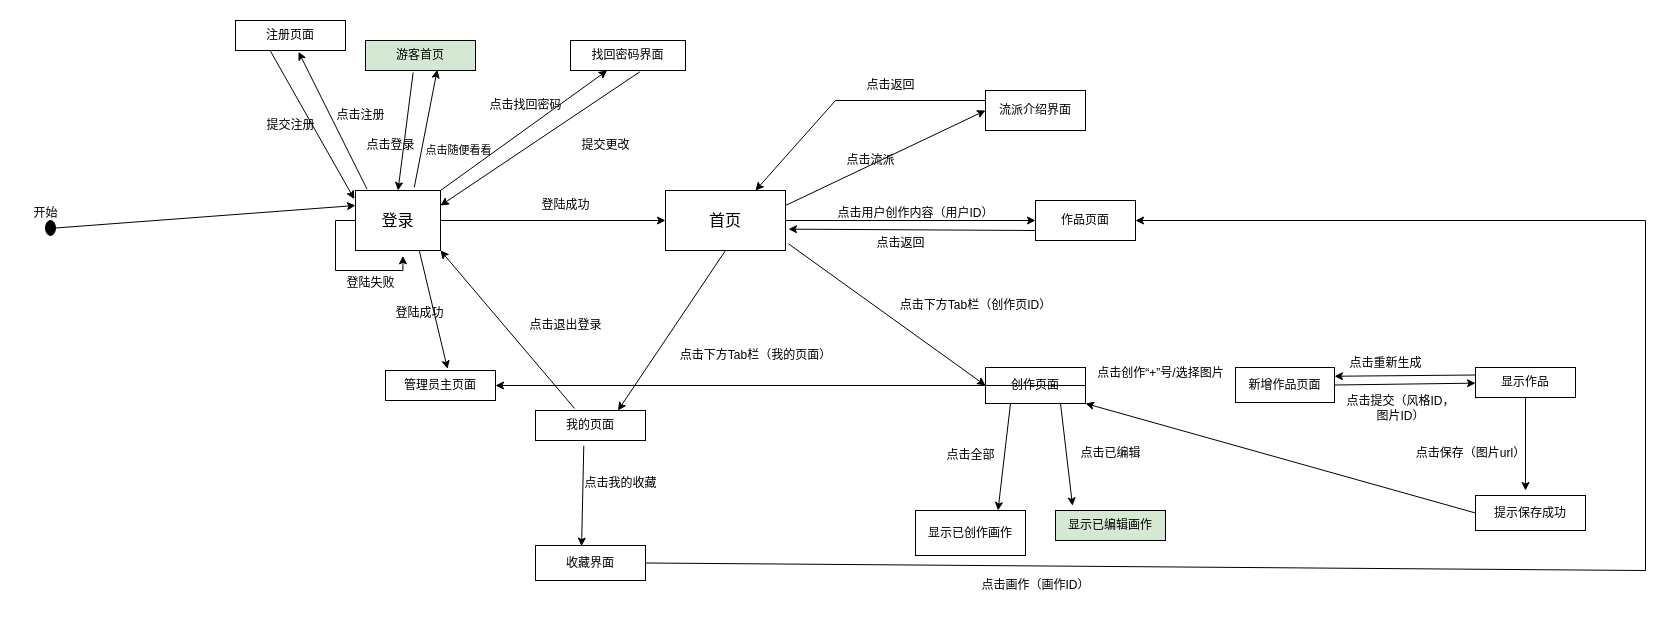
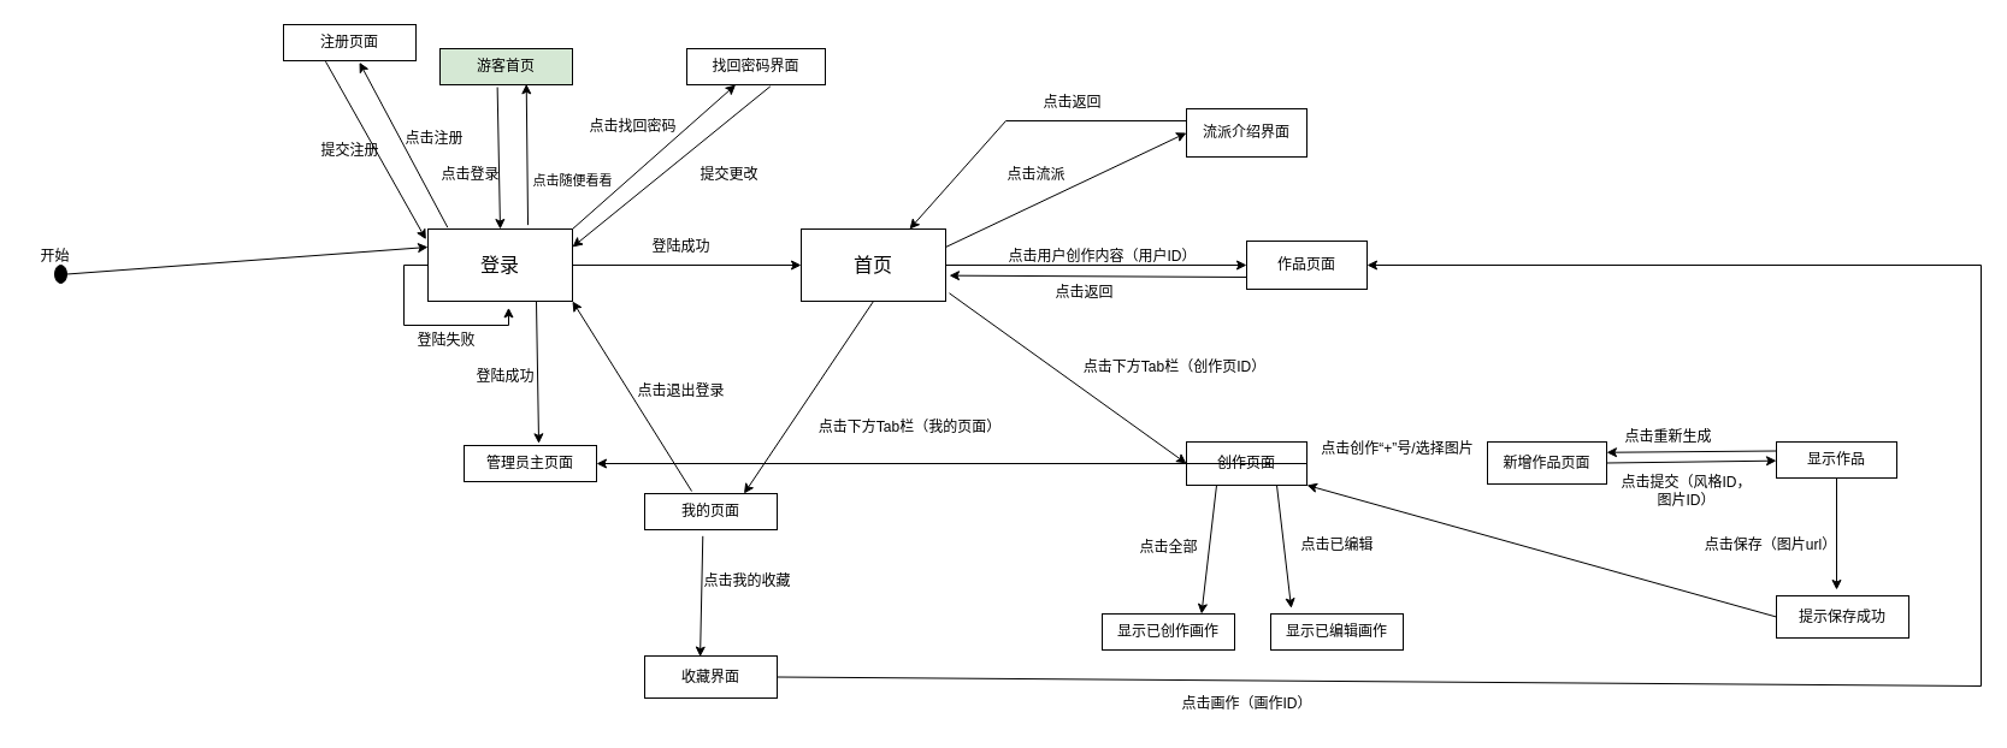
  <mxCell id="0" />
  <mxCell id="1" parent="0" />
- <mxCell id="2" value="&lt;font style=&quot;font-size: 16px;&quot;&gt;登录&lt;/font&gt;" style="rounded=0;whiteSpace=wrap;html=1;" vertex="1" parent="1"><mxGeometry x="355" y="190" width="85" height="60" as="geometry" /></mxCell>
+ <mxCell id="2" value="&lt;font style=&quot;font-size: 16px;&quot;&gt;登录&lt;/font&gt;" style="rounded=0;whiteSpace=wrap;html=1;" vertex="1" parent="1"><mxGeometry x="355" y="190" width="120" height="60" as="geometry" /></mxCell>
  <mxCell id="3" style="edgeStyle=orthogonalEdgeStyle;rounded=0;orthogonalLoop=1;jettySize=auto;html=1;exitX=0;exitY=0.5;exitDx=0;exitDy=0;entryX=0.558;entryY=1.089;entryDx=0;entryDy=0;entryPerimeter=0;" edge="1" parent="1" source="2" target="2"><mxGeometry relative="1" as="geometry" /></mxCell>
  <mxCell id="4" value="登陆失败" style="text;html=1;align=center;verticalAlign=middle;resizable=0;points=[];autosize=1;strokeColor=none;fillColor=none;" vertex="1" parent="1"><mxGeometry x="335" y="268" width="70" height="30" as="geometry" /></mxCell>
  <mxCell id="5" value="" style="ellipse;fillColor=strokeColor;html=1;" vertex="1" parent="1"><mxGeometry x="45" y="220" width="10" height="15" as="geometry" /></mxCell>
  <mxCell id="6" value="" style="endArrow=classic;html=1;rounded=0;exitX=1;exitY=0.5;exitDx=0;exitDy=0;entryX=0;entryY=0.25;entryDx=0;entryDy=0;" edge="1" parent="1" source="5" target="2"><mxGeometry width="50" height="50" relative="1" as="geometry"><mxPoint x="395" y="240" as="sourcePoint" /><mxPoint x="445" y="190" as="targetPoint" /></mxGeometry></mxCell>
  <mxCell id="7" value="开始" style="text;html=1;align=center;verticalAlign=middle;resizable=0;points=[];autosize=1;strokeColor=none;fillColor=none;" vertex="1" parent="1"><mxGeometry x="20" y="198" width="50" height="30" as="geometry" /></mxCell>
  <mxCell id="8" value="" style="endArrow=classic;html=1;rounded=0;exitX=0.75;exitY=1;exitDx=0;exitDy=0;entryX=0.564;entryY=-0.056;entryDx=0;entryDy=0;entryPerimeter=0;" edge="1" parent="1" source="2" target="9"><mxGeometry width="50" height="50" relative="1" as="geometry"><mxPoint x="575" y="240" as="sourcePoint" /><mxPoint x="445" y="360" as="targetPoint" /></mxGeometry></mxCell>
  <mxCell id="9" value="管理员主页面" style="rounded=0;whiteSpace=wrap;html=1;" vertex="1" parent="1"><mxGeometry x="385" y="370" width="110" height="30" as="geometry" /></mxCell>
  <mxCell id="10" value="登陆成功" style="text;html=1;align=center;verticalAlign=middle;resizable=0;points=[];autosize=1;strokeColor=none;fillColor=none;" vertex="1" parent="1"><mxGeometry x="384" y="298" width="70" height="30" as="geometry" /></mxCell>
  <mxCell id="11" value="" style="endArrow=classic;html=1;rounded=0;entryX=0.5;entryY=0;entryDx=0;entryDy=0;exitX=0.433;exitY=1.067;exitDx=0;exitDy=0;exitPerimeter=0;" edge="1" parent="1" source="12" target="2"><mxGeometry width="50" height="50" relative="1" as="geometry"><mxPoint x="415" y="80" as="sourcePoint" /><mxPoint x="435" y="50" as="targetPoint" /></mxGeometry></mxCell>
  <mxCell id="12" value="游客首页" style="rounded=0;whiteSpace=wrap;html=1;fillColor=#d5e8d4;" vertex="1" parent="1"><mxGeometry x="365" y="40" width="110" height="30" as="geometry" /></mxCell>
  <mxCell id="13" value="" style="endArrow=classic;html=1;rounded=0;entryX=0.652;entryY=0.978;entryDx=0;entryDy=0;entryPerimeter=0;exitX=0.692;exitY=-0.056;exitDx=0;exitDy=0;exitPerimeter=0;" edge="1" parent="1" source="2" target="12"><mxGeometry width="50" height="50" relative="1" as="geometry"><mxPoint x="605" y="240" as="sourcePoint" /><mxPoint x="655" y="190" as="targetPoint" /></mxGeometry></mxCell>
  <mxCell id="14" value="点击随便看看" style="edgeLabel;html=1;align=center;verticalAlign=middle;resizable=0;points=[];" vertex="1" connectable="0" parent="13"><mxGeometry x="-0.415" y="-2" relative="1" as="geometry"><mxPoint x="35" y="-3" as="offset" /></mxGeometry></mxCell>
  <mxCell id="15" value="" style="endArrow=classic;html=1;rounded=0;exitX=0.136;exitY=-0.022;exitDx=0;exitDy=0;exitPerimeter=0;entryX=0.573;entryY=1.044;entryDx=0;entryDy=0;entryPerimeter=0;" edge="1" parent="1" source="2" target="16"><mxGeometry width="50" height="50" relative="1" as="geometry"><mxPoint x="605" y="240" as="sourcePoint" /><mxPoint x="305" y="60" as="targetPoint" /></mxGeometry></mxCell>
  <mxCell id="16" value="注册页面" style="rounded=0;whiteSpace=wrap;html=1;" vertex="1" parent="1"><mxGeometry x="235" y="20" width="110" height="30" as="geometry" /></mxCell>
  <mxCell id="17" value="" style="endArrow=classic;html=1;rounded=0;exitX=0.318;exitY=1.022;exitDx=0;exitDy=0;exitPerimeter=0;entryX=-0.014;entryY=0.144;entryDx=0;entryDy=0;entryPerimeter=0;" edge="1" parent="1" source="16" target="2"><mxGeometry width="50" height="50" relative="1" as="geometry"><mxPoint x="605" y="240" as="sourcePoint" /><mxPoint x="655" y="190" as="targetPoint" /></mxGeometry></mxCell>
  <mxCell id="18" value="" style="endArrow=classic;html=1;rounded=0;exitX=1;exitY=0.5;exitDx=0;exitDy=0;entryX=0;entryY=0.5;entryDx=0;entryDy=0;" edge="1" parent="1" source="2" target="19"><mxGeometry width="50" height="50" relative="1" as="geometry"><mxPoint x="605" y="240" as="sourcePoint" /><mxPoint x="655" y="220" as="targetPoint" /></mxGeometry></mxCell>
  <mxCell id="19" value="&lt;font style=&quot;font-size: 16px;&quot;&gt;首页&lt;/font&gt;" style="rounded=0;whiteSpace=wrap;html=1;" vertex="1" parent="1"><mxGeometry x="665" y="190" width="120" height="60" as="geometry" /></mxCell>
  <mxCell id="20" value="流派介绍界面" style="rounded=0;whiteSpace=wrap;html=1;" vertex="1" parent="1"><mxGeometry x="985" y="90" width="100" height="40" as="geometry" /></mxCell>
  <mxCell id="21" value="作品页面" style="rounded=0;whiteSpace=wrap;html=1;" vertex="1" parent="1"><mxGeometry x="1035" y="200" width="100" height="40" as="geometry" /></mxCell>
  <mxCell id="22" value="创作页面" style="rounded=0;whiteSpace=wrap;html=1;" vertex="1" parent="1"><mxGeometry x="985" y="367" width="100" height="36" as="geometry" /></mxCell>
  <mxCell id="23" value="我的页面" style="rounded=0;whiteSpace=wrap;html=1;" vertex="1" parent="1"><mxGeometry x="535" y="410" width="110" height="30" as="geometry" /></mxCell>
  <mxCell id="24" value="" style="endArrow=classic;html=1;rounded=0;exitX=1;exitY=0.25;exitDx=0;exitDy=0;entryX=0;entryY=0.5;entryDx=0;entryDy=0;" edge="1" parent="1" source="19" target="20"><mxGeometry width="50" height="50" relative="1" as="geometry"><mxPoint x="705" y="240" as="sourcePoint" /><mxPoint x="755" y="190" as="targetPoint" /></mxGeometry></mxCell>
  <mxCell id="25" value="" style="endArrow=classic;html=1;rounded=0;exitX=1;exitY=0.5;exitDx=0;exitDy=0;entryX=0;entryY=0.5;entryDx=0;entryDy=0;" edge="1" parent="1" source="19" target="21"><mxGeometry width="50" height="50" relative="1" as="geometry"><mxPoint x="705" y="240" as="sourcePoint" /><mxPoint x="755" y="190" as="targetPoint" /></mxGeometry></mxCell>
  <mxCell id="26" value="" style="endArrow=classic;html=1;rounded=0;exitX=1.025;exitY=0.889;exitDx=0;exitDy=0;exitPerimeter=0;entryX=0;entryY=0.5;entryDx=0;entryDy=0;" edge="1" parent="1" source="19" target="22"><mxGeometry width="50" height="50" relative="1" as="geometry"><mxPoint x="705" y="240" as="sourcePoint" /><mxPoint x="755" y="190" as="targetPoint" /></mxGeometry></mxCell>
  <mxCell id="27" value="" style="endArrow=classic;html=1;rounded=0;exitX=0.5;exitY=1;exitDx=0;exitDy=0;entryX=0.75;entryY=0;entryDx=0;entryDy=0;" edge="1" parent="1" source="19" target="23"><mxGeometry width="50" height="50" relative="1" as="geometry"><mxPoint x="705" y="240" as="sourcePoint" /><mxPoint x="755" y="190" as="targetPoint" /></mxGeometry></mxCell>
  <mxCell id="28" value="" style="endArrow=classic;html=1;rounded=0;exitX=0.355;exitY=-0.067;exitDx=0;exitDy=0;exitPerimeter=0;entryX=1;entryY=1;entryDx=0;entryDy=0;" edge="1" parent="1" source="23" target="2"><mxGeometry width="50" height="50" relative="1" as="geometry"><mxPoint x="705" y="240" as="sourcePoint" /><mxPoint x="755" y="190" as="targetPoint" /></mxGeometry></mxCell>
  <mxCell id="29" value="" style="endArrow=classic;html=1;rounded=0;exitX=0.439;exitY=1.178;exitDx=0;exitDy=0;exitPerimeter=0;entryX=0.419;entryY=0.017;entryDx=0;entryDy=0;entryPerimeter=0;" edge="1" parent="1" source="23" target="30"><mxGeometry width="50" height="50" relative="1" as="geometry"><mxPoint x="705" y="440" as="sourcePoint" /><mxPoint x="585" y="530" as="targetPoint" /></mxGeometry></mxCell>
  <mxCell id="30" value="收藏界面" style="rounded=0;whiteSpace=wrap;html=1;" vertex="1" parent="1"><mxGeometry x="535" y="545" width="110" height="35" as="geometry" /></mxCell>
  <mxCell id="31" value="点击注册" style="text;html=1;align=center;verticalAlign=middle;resizable=0;points=[];autosize=1;strokeColor=none;fillColor=none;" vertex="1" parent="1"><mxGeometry x="325" y="100" width="70" height="30" as="geometry" /></mxCell>
  <mxCell id="32" value="提交注册" style="text;html=1;align=center;verticalAlign=middle;resizable=0;points=[];autosize=1;strokeColor=none;fillColor=none;" vertex="1" parent="1"><mxGeometry x="255" y="110" width="70" height="30" as="geometry" /></mxCell>
  <mxCell id="33" value="点击登录" style="text;html=1;align=center;verticalAlign=middle;resizable=0;points=[];autosize=1;strokeColor=none;fillColor=none;" vertex="1" parent="1"><mxGeometry x="355" y="130" width="70" height="30" as="geometry" /></mxCell>
  <mxCell id="34" value="点击退出登录" style="text;html=1;align=center;verticalAlign=middle;resizable=0;points=[];autosize=1;strokeColor=none;fillColor=none;" vertex="1" parent="1"><mxGeometry x="515" y="310" width="100" height="30" as="geometry" /></mxCell>
  <mxCell id="35" value="点击我的收藏" style="text;html=1;align=center;verticalAlign=middle;resizable=0;points=[];autosize=1;strokeColor=none;fillColor=none;" vertex="1" parent="1"><mxGeometry x="570" y="468" width="100" height="30" as="geometry" /></mxCell>
  <mxCell id="36" value="点击下方Tab栏（我的页面）" style="text;html=1;align=center;verticalAlign=middle;resizable=0;points=[];autosize=1;strokeColor=none;fillColor=none;" vertex="1" parent="1"><mxGeometry x="670" y="340" width="170" height="30" as="geometry" /></mxCell>
  <mxCell id="37" value="" style="endArrow=classic;html=1;rounded=0;exitX=1;exitY=0;exitDx=0;exitDy=0;" edge="1" parent="1" source="2" target="38"><mxGeometry width="50" height="50" relative="1" as="geometry"><mxPoint x="325" y="340" as="sourcePoint" /><mxPoint x="565" y="100" as="targetPoint" /></mxGeometry></mxCell>
  <mxCell id="38" value="找回密码界面" style="rounded=0;whiteSpace=wrap;html=1;" vertex="1" parent="1"><mxGeometry x="570" y="40" width="115" height="30" as="geometry" /></mxCell>
  <mxCell id="39" value="点击找回密码" style="text;html=1;align=center;verticalAlign=middle;resizable=0;points=[];autosize=1;strokeColor=none;fillColor=none;" vertex="1" parent="1"><mxGeometry x="475" y="90" width="100" height="30" as="geometry" /></mxCell>
  <mxCell id="40" value="" style="endArrow=classic;html=1;rounded=0;exitX=0.603;exitY=1.044;exitDx=0;exitDy=0;exitPerimeter=0;entryX=1;entryY=0.25;entryDx=0;entryDy=0;" edge="1" parent="1" source="38" target="2"><mxGeometry width="50" height="50" relative="1" as="geometry"><mxPoint x="325" y="340" as="sourcePoint" /><mxPoint x="375" y="290" as="targetPoint" /></mxGeometry></mxCell>
  <mxCell id="41" value="提交更改" style="text;html=1;align=center;verticalAlign=middle;resizable=0;points=[];autosize=1;strokeColor=none;fillColor=none;" vertex="1" parent="1"><mxGeometry x="570" y="130" width="70" height="30" as="geometry" /></mxCell>
  <mxCell id="42" value="" style="endArrow=classic;html=1;rounded=0;exitX=0;exitY=0.25;exitDx=0;exitDy=0;entryX=0.75;entryY=0;entryDx=0;entryDy=0;" edge="1" parent="1" source="20" target="19"><mxGeometry width="50" height="50" relative="1" as="geometry"><mxPoint x="685" y="340" as="sourcePoint" /><mxPoint x="735" y="290" as="targetPoint" /><Array as="points"><mxPoint x="835" y="100" /></Array></mxGeometry></mxCell>
  <mxCell id="43" value="登陆成功" style="text;html=1;align=center;verticalAlign=middle;resizable=0;points=[];autosize=1;strokeColor=none;fillColor=none;" vertex="1" parent="1"><mxGeometry x="530" y="190" width="70" height="30" as="geometry" /></mxCell>
  <mxCell id="44" value="点击下方Tab栏（创作页ID）" style="text;html=1;align=center;verticalAlign=middle;resizable=0;points=[];autosize=1;strokeColor=none;fillColor=none;" vertex="1" parent="1"><mxGeometry x="890" y="290" width="170" height="30" as="geometry" /></mxCell>
- <mxCell id="45" value="点击流派" style="text;html=1;align=center;verticalAlign=middle;resizable=0;points=[];autosize=1;strokeColor=none;fillColor=none;" vertex="1" parent="1"><mxGeometry x="835" y="145" width="70" height="30" as="geometry" /></mxCell>
+ <mxCell id="45" value="点击流派" style="text;html=1;align=center;verticalAlign=middle;resizable=0;points=[];autosize=1;strokeColor=none;fillColor=none;" vertex="1" parent="1"><mxGeometry x="825" y="130" width="70" height="30" as="geometry" /></mxCell>
  <mxCell id="46" value="点击返回" style="text;html=1;align=center;verticalAlign=middle;resizable=0;points=[];autosize=1;strokeColor=none;fillColor=none;" vertex="1" parent="1"><mxGeometry x="855" y="70" width="70" height="30" as="geometry" /></mxCell>
  <mxCell id="47" value="" style="endArrow=classic;html=1;rounded=0;exitX=0;exitY=0.75;exitDx=0;exitDy=0;entryX=1.025;entryY=0.644;entryDx=0;entryDy=0;entryPerimeter=0;" edge="1" parent="1" source="21" target="19"><mxGeometry width="50" height="50" relative="1" as="geometry"><mxPoint x="685" y="340" as="sourcePoint" /><mxPoint x="735" y="290" as="targetPoint" /></mxGeometry></mxCell>
  <mxCell id="48" value="点击用户创作内容（用户ID）" style="text;html=1;align=center;verticalAlign=middle;resizable=0;points=[];autosize=1;strokeColor=none;fillColor=none;" vertex="1" parent="1"><mxGeometry x="825" y="198" width="180" height="30" as="geometry" /></mxCell>
  <mxCell id="49" value="点击返回" style="text;html=1;align=center;verticalAlign=middle;resizable=0;points=[];autosize=1;strokeColor=none;fillColor=none;" vertex="1" parent="1"><mxGeometry x="865" y="228" width="70" height="30" as="geometry" /></mxCell>
  <mxCell id="50" value="" style="endArrow=classic;html=1;rounded=0;exitX=0.25;exitY=1;exitDx=0;exitDy=0;entryX=0.75;entryY=0;entryDx=0;entryDy=0;" edge="1" parent="1" source="22" target="52"><mxGeometry width="50" height="50" relative="1" as="geometry"><mxPoint x="685" y="340" as="sourcePoint" /><mxPoint x="1010" y="510" as="targetPoint" /></mxGeometry></mxCell>
  <mxCell id="51" value="" style="endArrow=classic;html=1;rounded=0;exitX=0.75;exitY=1;exitDx=0;exitDy=0;entryX=0.155;entryY=-0.156;entryDx=0;entryDy=0;entryPerimeter=0;" edge="1" parent="1" source="22" target="53"><mxGeometry width="50" height="50" relative="1" as="geometry"><mxPoint x="685" y="340" as="sourcePoint" /><mxPoint x="1060" y="480" as="targetPoint" /></mxGeometry></mxCell>
- <mxCell id="52" value="显示已创作画作" style="rounded=0;whiteSpace=wrap;html=1;" vertex="1" parent="1"><mxGeometry x="915" y="510" width="110" height="45" as="geometry" /></mxCell>
- <mxCell id="53" value="显示已编辑画作" style="rounded=0;whiteSpace=wrap;html=1;fillColor=#d5e8d4;" vertex="1" parent="1"><mxGeometry x="1055" y="510" width="110" height="30" as="geometry" /></mxCell>
+ <mxCell id="52" value="显示已创作画作" style="rounded=0;whiteSpace=wrap;html=1;" vertex="1" parent="1"><mxGeometry x="915" y="510" width="110" height="30" as="geometry" /></mxCell>
+ <mxCell id="53" value="显示已编辑画作" style="rounded=0;whiteSpace=wrap;html=1;" vertex="1" parent="1"><mxGeometry x="1055" y="510" width="110" height="30" as="geometry" /></mxCell>
  <mxCell id="54" value="" style="endArrow=classic;html=1;rounded=0;exitX=1;exitY=0.5;exitDx=0;exitDy=0;" edge="1" parent="1" source="22" target="9"><mxGeometry width="50" height="50" relative="1" as="geometry"><mxPoint x="825" y="340" as="sourcePoint" /><mxPoint x="1215" y="380" as="targetPoint" /></mxGeometry></mxCell>
  <mxCell id="55" value="新增作品页面" style="rounded=0;whiteSpace=wrap;html=1;" vertex="1" parent="1"><mxGeometry x="1235" y="367" width="99" height="35" as="geometry" /></mxCell>
  <mxCell id="56" value="点击创作“+”号/选择图片" style="text;html=1;align=center;verticalAlign=middle;resizable=0;points=[];autosize=1;strokeColor=none;fillColor=none;" vertex="1" parent="1"><mxGeometry x="1085" y="358" width="150" height="30" as="geometry" /></mxCell>
  <mxCell id="57" value="" style="endArrow=classic;html=1;rounded=0;exitX=1;exitY=0.5;exitDx=0;exitDy=0;" edge="1" parent="1" source="55" target="58"><mxGeometry width="50" height="50" relative="1" as="geometry"><mxPoint x="1165" y="340" as="sourcePoint" /><mxPoint x="1445" y="385" as="targetPoint" /></mxGeometry></mxCell>
  <mxCell id="58" value="显示作品" style="rounded=0;whiteSpace=wrap;html=1;" vertex="1" parent="1"><mxGeometry x="1475" y="367" width="100" height="30" as="geometry" /></mxCell>
  <mxCell id="59" value="" style="endArrow=classic;html=1;rounded=0;exitX=0;exitY=0.25;exitDx=0;exitDy=0;entryX=1;entryY=0.25;entryDx=0;entryDy=0;" edge="1" parent="1" source="58" target="55"><mxGeometry width="50" height="50" relative="1" as="geometry"><mxPoint x="1165" y="340" as="sourcePoint" /><mxPoint x="1215" y="290" as="targetPoint" /></mxGeometry></mxCell>
  <mxCell id="60" value="点击重新生成" style="text;html=1;align=center;verticalAlign=middle;resizable=0;points=[];autosize=1;strokeColor=none;fillColor=none;" vertex="1" parent="1"><mxGeometry x="1335" y="348" width="100" height="30" as="geometry" /></mxCell>
  <mxCell id="61" value="点击提交（风格ID，&lt;br&gt;图片ID）" style="text;html=1;align=center;verticalAlign=middle;resizable=0;points=[];autosize=1;strokeColor=none;fillColor=none;" vertex="1" parent="1"><mxGeometry x="1335" y="388" width="130" height="40" as="geometry" /></mxCell>
  <mxCell id="62" value="" style="endArrow=classic;html=1;rounded=0;exitX=0.5;exitY=1;exitDx=0;exitDy=0;" edge="1" parent="1" source="58"><mxGeometry width="50" height="50" relative="1" as="geometry"><mxPoint x="1165" y="340" as="sourcePoint" /><mxPoint x="1525" y="490" as="targetPoint" /></mxGeometry></mxCell>
  <mxCell id="63" value="提示保存成功" style="rounded=0;whiteSpace=wrap;html=1;" vertex="1" parent="1"><mxGeometry x="1475" y="495" width="110" height="35" as="geometry" /></mxCell>
  <mxCell id="64" value="点击保存（图片url）" style="text;html=1;align=center;verticalAlign=middle;resizable=0;points=[];autosize=1;strokeColor=none;fillColor=none;" vertex="1" parent="1"><mxGeometry x="1405" y="438" width="130" height="30" as="geometry" /></mxCell>
  <mxCell id="65" value="" style="endArrow=classic;html=1;rounded=0;exitX=0;exitY=0.5;exitDx=0;exitDy=0;entryX=1;entryY=1;entryDx=0;entryDy=0;" edge="1" parent="1" source="63" target="22"><mxGeometry width="50" height="50" relative="1" as="geometry"><mxPoint x="1165" y="340" as="sourcePoint" /><mxPoint x="1215" y="290" as="targetPoint" /></mxGeometry></mxCell>
  <mxCell id="66" value="" style="endArrow=classic;html=1;rounded=0;exitX=1;exitY=0.5;exitDx=0;exitDy=0;entryX=1;entryY=0.5;entryDx=0;entryDy=0;" edge="1" parent="1" source="30" target="21"><mxGeometry width="50" height="50" relative="1" as="geometry"><mxPoint x="1165" y="340" as="sourcePoint" /><mxPoint x="1615" y="160" as="targetPoint" /><Array as="points"><mxPoint x="1645" y="570" /><mxPoint x="1645" y="220" /></Array></mxGeometry></mxCell>
  <mxCell id="67" value="点击画作（画作ID）" style="text;html=1;align=center;verticalAlign=middle;resizable=0;points=[];autosize=1;strokeColor=none;fillColor=none;" vertex="1" parent="1"><mxGeometry x="970" y="570" width="130" height="30" as="geometry" /></mxCell>
  <mxCell id="68" value="点击全部" style="text;html=1;align=center;verticalAlign=middle;resizable=0;points=[];autosize=1;strokeColor=none;fillColor=none;" vertex="1" parent="1"><mxGeometry x="935" y="440" width="70" height="30" as="geometry" /></mxCell>
  <mxCell id="69" value="点击已编辑" style="text;html=1;align=center;verticalAlign=middle;resizable=0;points=[];autosize=1;strokeColor=none;fillColor=none;" vertex="1" parent="1"><mxGeometry x="1070" y="438" width="80" height="30" as="geometry" /></mxCell>
